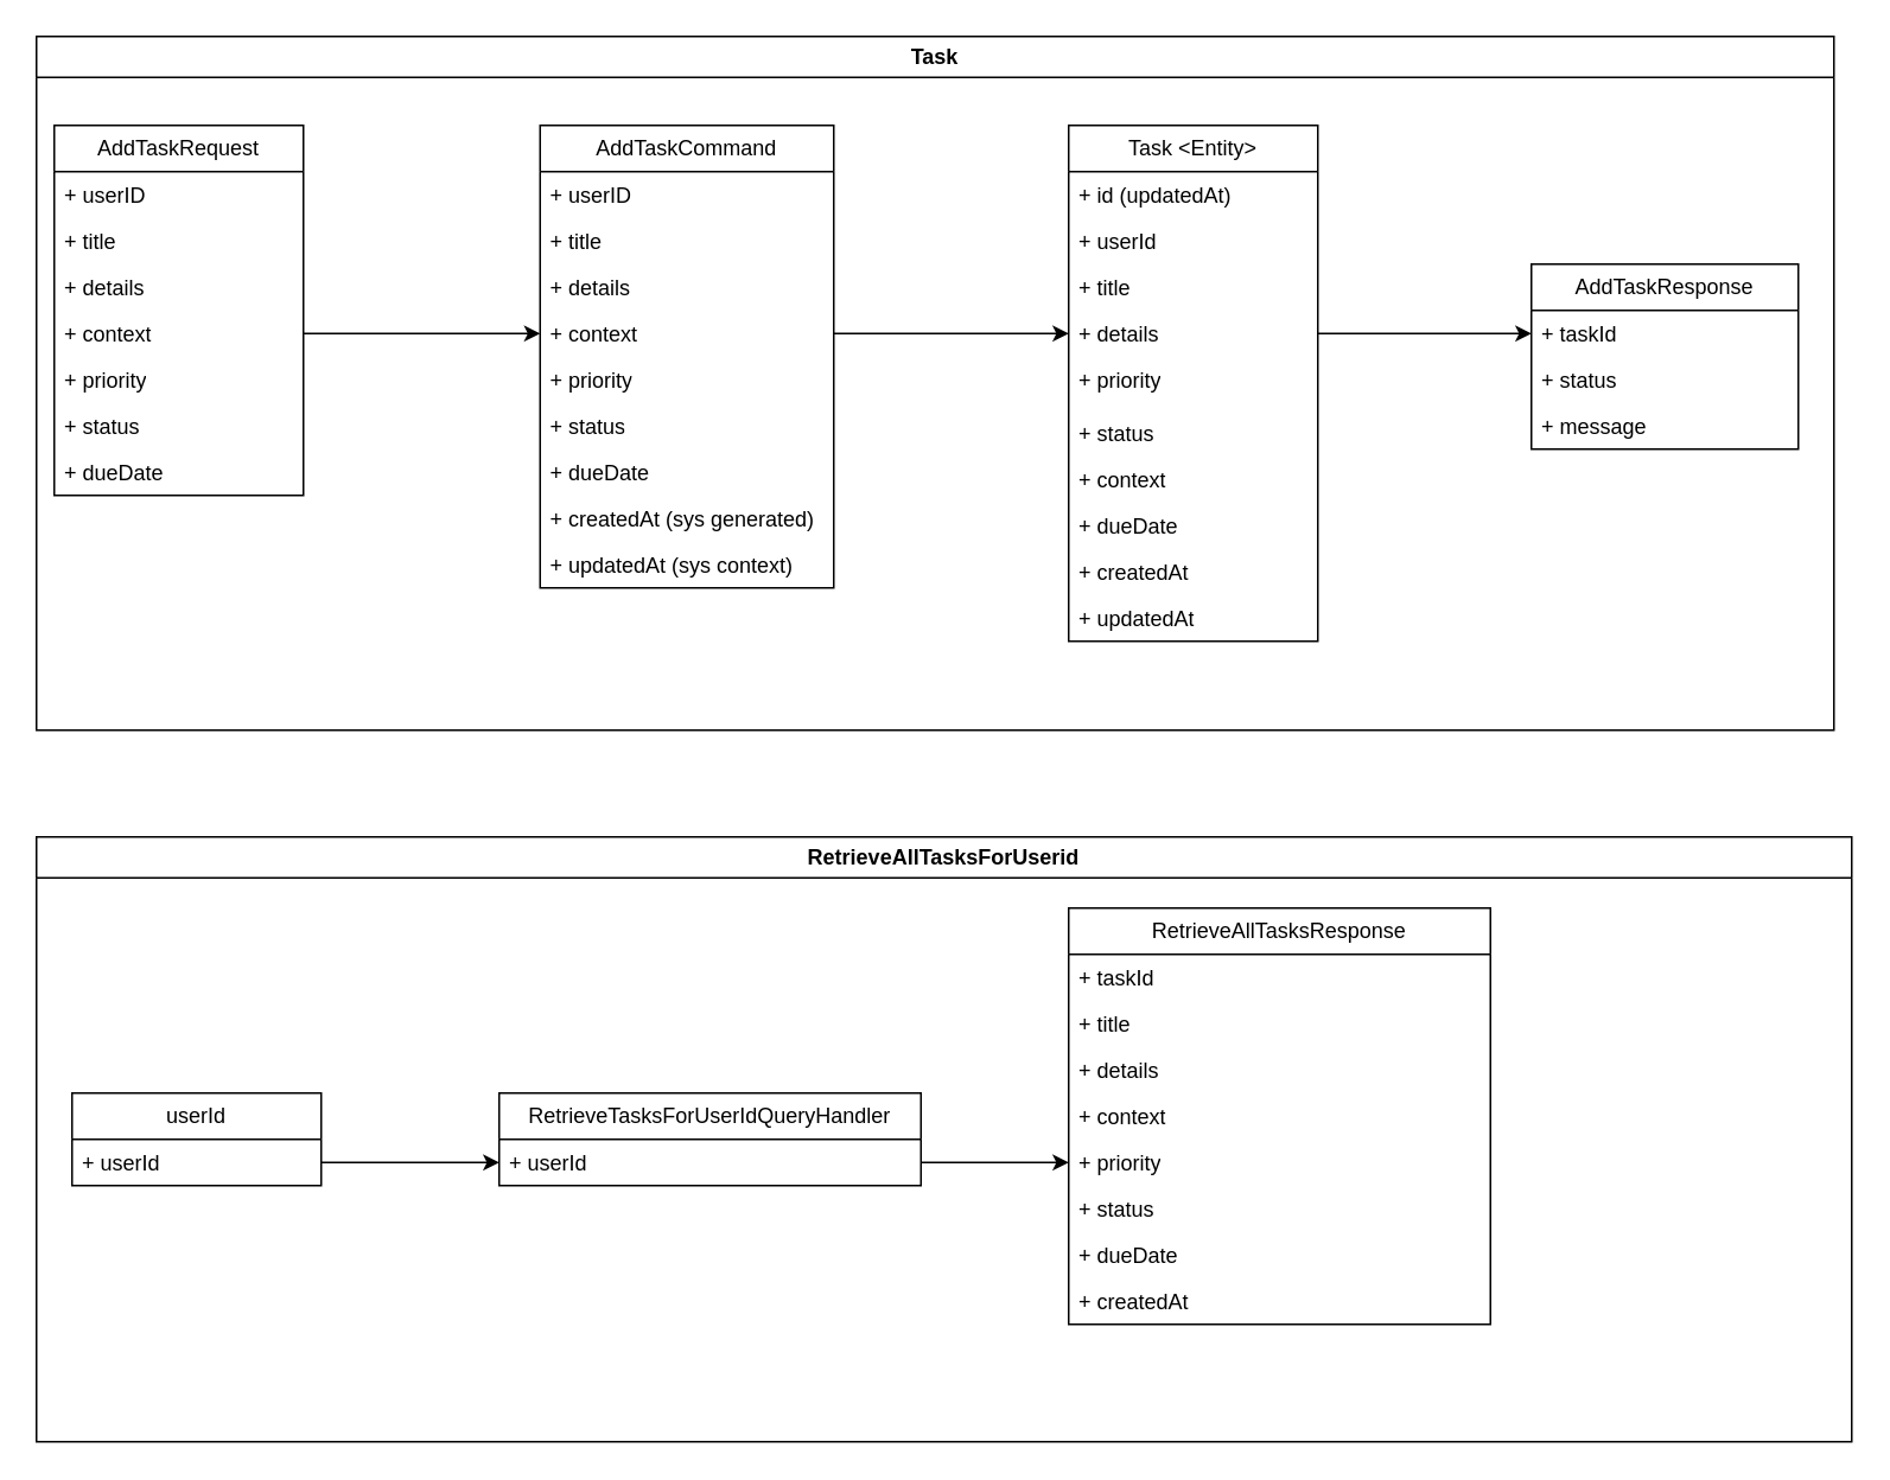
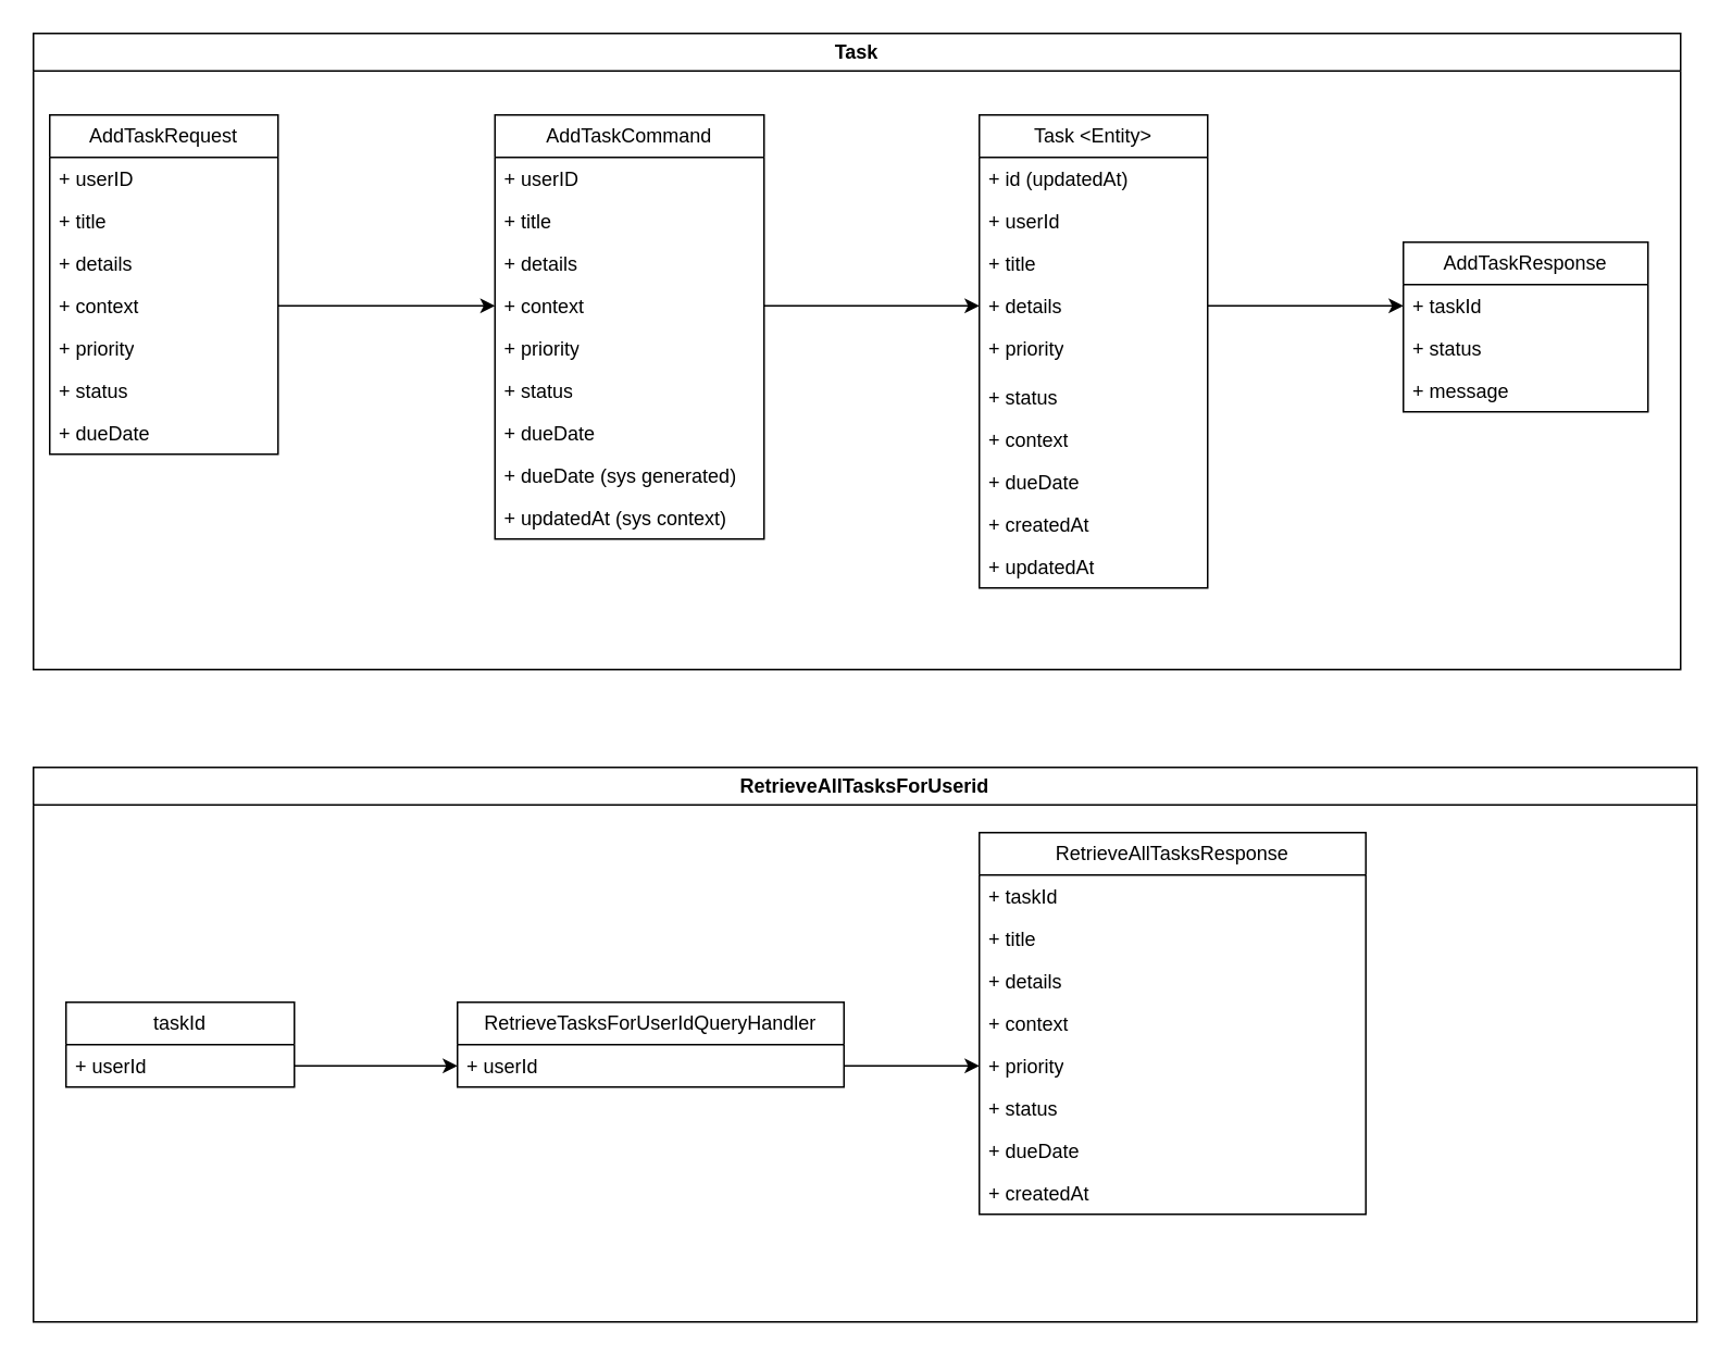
  <mxCell id="0" />
  <mxCell id="1" parent="0" />
  <mxCell id="2" value="Task" style="swimlane;whiteSpace=wrap;html=1;" vertex="1" parent="1"><mxGeometry x="20" y="20" width="1010" height="390" as="geometry" /></mxCell>
  <mxCell id="3" value="Task &amp;lt;Entity&amp;gt;" style="swimlane;fontStyle=0;childLayout=stackLayout;horizontal=1;startSize=26;fillColor=none;horizontalStack=0;resizeParent=1;resizeParentMax=0;resizeLast=0;collapsible=1;marginBottom=0;whiteSpace=wrap;html=1;" vertex="1" parent="2"><mxGeometry x="580" y="50" width="140" height="290" as="geometry" /></mxCell>
  <mxCell id="4" value="+ id (updatedAt)" style="text;strokeColor=none;fillColor=none;align=left;verticalAlign=top;spacingLeft=4;spacingRight=4;overflow=hidden;rotatable=0;points=[[0,0.5],[1,0.5]];portConstraint=eastwest;whiteSpace=wrap;html=1;" vertex="1" parent="3"><mxGeometry y="26" width="140" height="26" as="geometry" /></mxCell>
  <mxCell id="5" value="+ userId" style="text;strokeColor=none;fillColor=none;align=left;verticalAlign=top;spacingLeft=4;spacingRight=4;overflow=hidden;rotatable=0;points=[[0,0.5],[1,0.5]];portConstraint=eastwest;whiteSpace=wrap;html=1;" vertex="1" parent="3"><mxGeometry y="52" width="140" height="26" as="geometry" /></mxCell>
  <mxCell id="6" value="+ title" style="text;strokeColor=none;fillColor=none;align=left;verticalAlign=top;spacingLeft=4;spacingRight=4;overflow=hidden;rotatable=0;points=[[0,0.5],[1,0.5]];portConstraint=eastwest;whiteSpace=wrap;html=1;" vertex="1" parent="3"><mxGeometry y="78" width="140" height="26" as="geometry" /></mxCell>
  <mxCell id="7" value="+ details" style="text;strokeColor=none;fillColor=none;align=left;verticalAlign=top;spacingLeft=4;spacingRight=4;overflow=hidden;rotatable=0;points=[[0,0.5],[1,0.5]];portConstraint=eastwest;whiteSpace=wrap;html=1;" vertex="1" parent="3"><mxGeometry y="104" width="140" height="26" as="geometry" /></mxCell>
  <mxCell id="8" value="+ priority" style="text;strokeColor=none;fillColor=none;align=left;verticalAlign=top;spacingLeft=4;spacingRight=4;overflow=hidden;rotatable=0;points=[[0,0.5],[1,0.5]];portConstraint=eastwest;whiteSpace=wrap;html=1;" vertex="1" parent="3"><mxGeometry y="130" width="140" height="30" as="geometry" /></mxCell>
  <mxCell id="9" value="+ status" style="text;strokeColor=none;fillColor=none;align=left;verticalAlign=top;spacingLeft=4;spacingRight=4;overflow=hidden;rotatable=0;points=[[0,0.5],[1,0.5]];portConstraint=eastwest;whiteSpace=wrap;html=1;" vertex="1" parent="3"><mxGeometry y="160" width="140" height="26" as="geometry" /></mxCell>
  <mxCell id="10" value="+ context" style="text;strokeColor=none;fillColor=none;align=left;verticalAlign=top;spacingLeft=4;spacingRight=4;overflow=hidden;rotatable=0;points=[[0,0.5],[1,0.5]];portConstraint=eastwest;whiteSpace=wrap;html=1;" vertex="1" parent="3"><mxGeometry y="186" width="140" height="26" as="geometry" /></mxCell>
  <mxCell id="11" value="+ dueDate" style="text;strokeColor=none;fillColor=none;align=left;verticalAlign=top;spacingLeft=4;spacingRight=4;overflow=hidden;rotatable=0;points=[[0,0.5],[1,0.5]];portConstraint=eastwest;whiteSpace=wrap;html=1;" vertex="1" parent="3"><mxGeometry y="212" width="140" height="26" as="geometry" /></mxCell>
  <mxCell id="12" value="+ createdAt" style="text;strokeColor=none;fillColor=none;align=left;verticalAlign=top;spacingLeft=4;spacingRight=4;overflow=hidden;rotatable=0;points=[[0,0.5],[1,0.5]];portConstraint=eastwest;whiteSpace=wrap;html=1;" vertex="1" parent="3"><mxGeometry y="238" width="140" height="26" as="geometry" /></mxCell>
  <mxCell id="13" value="+ updatedAt" style="text;strokeColor=none;fillColor=none;align=left;verticalAlign=top;spacingLeft=4;spacingRight=4;overflow=hidden;rotatable=0;points=[[0,0.5],[1,0.5]];portConstraint=eastwest;whiteSpace=wrap;html=1;" vertex="1" parent="3"><mxGeometry y="264" width="140" height="26" as="geometry" /></mxCell>
  <mxCell id="14" value="AddTaskRequest" style="swimlane;fontStyle=0;childLayout=stackLayout;horizontal=1;startSize=26;fillColor=none;horizontalStack=0;resizeParent=1;resizeParentMax=0;resizeLast=0;collapsible=1;marginBottom=0;whiteSpace=wrap;html=1;" vertex="1" parent="2"><mxGeometry x="10" y="50" width="140" height="208" as="geometry" /></mxCell>
  <mxCell id="15" value="+ userID" style="text;strokeColor=none;fillColor=none;align=left;verticalAlign=top;spacingLeft=4;spacingRight=4;overflow=hidden;rotatable=0;points=[[0,0.5],[1,0.5]];portConstraint=eastwest;whiteSpace=wrap;html=1;" vertex="1" parent="14"><mxGeometry y="26" width="140" height="26" as="geometry" /></mxCell>
  <mxCell id="16" value="+ title" style="text;strokeColor=none;fillColor=none;align=left;verticalAlign=top;spacingLeft=4;spacingRight=4;overflow=hidden;rotatable=0;points=[[0,0.5],[1,0.5]];portConstraint=eastwest;whiteSpace=wrap;html=1;" vertex="1" parent="14"><mxGeometry y="52" width="140" height="26" as="geometry" /></mxCell>
  <mxCell id="17" value="+ details" style="text;strokeColor=none;fillColor=none;align=left;verticalAlign=top;spacingLeft=4;spacingRight=4;overflow=hidden;rotatable=0;points=[[0,0.5],[1,0.5]];portConstraint=eastwest;whiteSpace=wrap;html=1;" vertex="1" parent="14"><mxGeometry y="78" width="140" height="26" as="geometry" /></mxCell>
  <mxCell id="18" value="+ context" style="text;strokeColor=none;fillColor=none;align=left;verticalAlign=top;spacingLeft=4;spacingRight=4;overflow=hidden;rotatable=0;points=[[0,0.5],[1,0.5]];portConstraint=eastwest;whiteSpace=wrap;html=1;" vertex="1" parent="14"><mxGeometry y="104" width="140" height="26" as="geometry" /></mxCell>
  <mxCell id="19" value="+ priority" style="text;strokeColor=none;fillColor=none;align=left;verticalAlign=top;spacingLeft=4;spacingRight=4;overflow=hidden;rotatable=0;points=[[0,0.5],[1,0.5]];portConstraint=eastwest;whiteSpace=wrap;html=1;" vertex="1" parent="14"><mxGeometry y="130" width="140" height="26" as="geometry" /></mxCell>
  <mxCell id="20" value="+ status" style="text;strokeColor=none;fillColor=none;align=left;verticalAlign=top;spacingLeft=4;spacingRight=4;overflow=hidden;rotatable=0;points=[[0,0.5],[1,0.5]];portConstraint=eastwest;whiteSpace=wrap;html=1;" vertex="1" parent="14"><mxGeometry y="156" width="140" height="26" as="geometry" /></mxCell>
  <mxCell id="21" value="+ dueDate" style="text;strokeColor=none;fillColor=none;align=left;verticalAlign=top;spacingLeft=4;spacingRight=4;overflow=hidden;rotatable=0;points=[[0,0.5],[1,0.5]];portConstraint=eastwest;whiteSpace=wrap;html=1;" vertex="1" parent="14"><mxGeometry y="182" width="140" height="26" as="geometry" /></mxCell>
  <mxCell id="22" value="AddTaskCommand" style="swimlane;fontStyle=0;childLayout=stackLayout;horizontal=1;startSize=26;fillColor=none;horizontalStack=0;resizeParent=1;resizeParentMax=0;resizeLast=0;collapsible=1;marginBottom=0;whiteSpace=wrap;html=1;" vertex="1" parent="2"><mxGeometry x="283" y="50" width="165" height="260" as="geometry" /></mxCell>
  <mxCell id="23" value="+ userID" style="text;strokeColor=none;fillColor=none;align=left;verticalAlign=top;spacingLeft=4;spacingRight=4;overflow=hidden;rotatable=0;points=[[0,0.5],[1,0.5]];portConstraint=eastwest;whiteSpace=wrap;html=1;" vertex="1" parent="22"><mxGeometry y="26" width="165" height="26" as="geometry" /></mxCell>
  <mxCell id="24" value="+ title" style="text;strokeColor=none;fillColor=none;align=left;verticalAlign=top;spacingLeft=4;spacingRight=4;overflow=hidden;rotatable=0;points=[[0,0.5],[1,0.5]];portConstraint=eastwest;whiteSpace=wrap;html=1;" vertex="1" parent="22"><mxGeometry y="52" width="165" height="26" as="geometry" /></mxCell>
  <mxCell id="25" value="+ details" style="text;strokeColor=none;fillColor=none;align=left;verticalAlign=top;spacingLeft=4;spacingRight=4;overflow=hidden;rotatable=0;points=[[0,0.5],[1,0.5]];portConstraint=eastwest;whiteSpace=wrap;html=1;" vertex="1" parent="22"><mxGeometry y="78" width="165" height="26" as="geometry" /></mxCell>
  <mxCell id="26" value="+ context" style="text;strokeColor=none;fillColor=none;align=left;verticalAlign=top;spacingLeft=4;spacingRight=4;overflow=hidden;rotatable=0;points=[[0,0.5],[1,0.5]];portConstraint=eastwest;whiteSpace=wrap;html=1;" vertex="1" parent="22"><mxGeometry y="104" width="165" height="26" as="geometry" /></mxCell>
  <mxCell id="27" value="+ priority" style="text;strokeColor=none;fillColor=none;align=left;verticalAlign=top;spacingLeft=4;spacingRight=4;overflow=hidden;rotatable=0;points=[[0,0.5],[1,0.5]];portConstraint=eastwest;whiteSpace=wrap;html=1;" vertex="1" parent="22"><mxGeometry y="130" width="165" height="26" as="geometry" /></mxCell>
  <mxCell id="28" value="+ status" style="text;strokeColor=none;fillColor=none;align=left;verticalAlign=top;spacingLeft=4;spacingRight=4;overflow=hidden;rotatable=0;points=[[0,0.5],[1,0.5]];portConstraint=eastwest;whiteSpace=wrap;html=1;" vertex="1" parent="22"><mxGeometry y="156" width="165" height="26" as="geometry" /></mxCell>
  <mxCell id="29" value="+ dueDate" style="text;strokeColor=none;fillColor=none;align=left;verticalAlign=top;spacingLeft=4;spacingRight=4;overflow=hidden;rotatable=0;points=[[0,0.5],[1,0.5]];portConstraint=eastwest;whiteSpace=wrap;html=1;" vertex="1" parent="22"><mxGeometry y="182" width="165" height="26" as="geometry" /></mxCell>
- <mxCell id="30" value="+ createdAt (sys generated)" style="text;strokeColor=none;fillColor=none;align=left;verticalAlign=top;spacingLeft=4;spacingRight=4;overflow=hidden;rotatable=0;points=[[0,0.5],[1,0.5]];portConstraint=eastwest;whiteSpace=wrap;html=1;" vertex="1" parent="22"><mxGeometry y="208" width="165" height="26" as="geometry" /></mxCell>
+ <mxCell id="30" value="+ dueDate (sys generated)" style="text;strokeColor=none;fillColor=none;align=left;verticalAlign=top;spacingLeft=4;spacingRight=4;overflow=hidden;rotatable=0;points=[[0,0.5],[1,0.5]];portConstraint=eastwest;whiteSpace=wrap;html=1;" vertex="1" parent="22"><mxGeometry y="208" width="165" height="26" as="geometry" /></mxCell>
  <mxCell id="31" value="+ updatedAt (sys context)" style="text;strokeColor=none;fillColor=none;align=left;verticalAlign=top;spacingLeft=4;spacingRight=4;overflow=hidden;rotatable=0;points=[[0,0.5],[1,0.5]];portConstraint=eastwest;whiteSpace=wrap;html=1;" vertex="1" parent="22"><mxGeometry y="234" width="165" height="26" as="geometry" /></mxCell>
  <mxCell id="32" style="edgeStyle=orthogonalEdgeStyle;rounded=0;orthogonalLoop=1;jettySize=auto;html=1;entryX=0;entryY=0.5;entryDx=0;entryDy=0;" edge="1" parent="2" source="18" target="26"><mxGeometry relative="1" as="geometry" /></mxCell>
  <mxCell id="33" style="edgeStyle=orthogonalEdgeStyle;rounded=0;orthogonalLoop=1;jettySize=auto;html=1;entryX=0;entryY=0.5;entryDx=0;entryDy=0;" edge="1" parent="2" source="26" target="7"><mxGeometry relative="1" as="geometry" /></mxCell>
  <mxCell id="34" value="AddTaskResponse" style="swimlane;fontStyle=0;childLayout=stackLayout;horizontal=1;startSize=26;fillColor=none;horizontalStack=0;resizeParent=1;resizeParentMax=0;resizeLast=0;collapsible=1;marginBottom=0;whiteSpace=wrap;html=1;" vertex="1" parent="2"><mxGeometry x="840" y="128" width="150" height="104" as="geometry" /></mxCell>
  <mxCell id="35" value="+ taskId" style="text;strokeColor=none;fillColor=none;align=left;verticalAlign=top;spacingLeft=4;spacingRight=4;overflow=hidden;rotatable=0;points=[[0,0.5],[1,0.5]];portConstraint=eastwest;whiteSpace=wrap;html=1;" vertex="1" parent="34"><mxGeometry y="26" width="150" height="26" as="geometry" /></mxCell>
  <mxCell id="36" value="+ status" style="text;strokeColor=none;fillColor=none;align=left;verticalAlign=top;spacingLeft=4;spacingRight=4;overflow=hidden;rotatable=0;points=[[0,0.5],[1,0.5]];portConstraint=eastwest;whiteSpace=wrap;html=1;" vertex="1" parent="34"><mxGeometry y="52" width="150" height="26" as="geometry" /></mxCell>
  <mxCell id="37" value="+ message" style="text;strokeColor=none;fillColor=none;align=left;verticalAlign=top;spacingLeft=4;spacingRight=4;overflow=hidden;rotatable=0;points=[[0,0.5],[1,0.5]];portConstraint=eastwest;whiteSpace=wrap;html=1;" vertex="1" parent="34"><mxGeometry y="78" width="150" height="26" as="geometry" /></mxCell>
  <mxCell id="38" style="edgeStyle=orthogonalEdgeStyle;rounded=0;orthogonalLoop=1;jettySize=auto;html=1;" edge="1" parent="2" source="7" target="35"><mxGeometry relative="1" as="geometry" /></mxCell>
  <mxCell id="39" value="RetrieveAllTasksForUserid" style="swimlane;whiteSpace=wrap;html=1;" vertex="1" parent="1"><mxGeometry x="20" y="470" width="1020" height="340" as="geometry" /></mxCell>
- <mxCell id="40" value="userId" style="swimlane;fontStyle=0;childLayout=stackLayout;horizontal=1;startSize=26;fillColor=none;horizontalStack=0;resizeParent=1;resizeParentMax=0;resizeLast=0;collapsible=1;marginBottom=0;whiteSpace=wrap;html=1;" vertex="1" parent="39"><mxGeometry x="20" y="144" width="140" height="52" as="geometry" /></mxCell>
+ <mxCell id="40" value="taskId" style="swimlane;fontStyle=0;childLayout=stackLayout;horizontal=1;startSize=26;fillColor=none;horizontalStack=0;resizeParent=1;resizeParentMax=0;resizeLast=0;collapsible=1;marginBottom=0;whiteSpace=wrap;html=1;" vertex="1" parent="39"><mxGeometry x="20" y="144" width="140" height="52" as="geometry" /></mxCell>
  <mxCell id="41" value="+ userId" style="text;strokeColor=none;fillColor=none;align=left;verticalAlign=top;spacingLeft=4;spacingRight=4;overflow=hidden;rotatable=0;points=[[0,0.5],[1,0.5]];portConstraint=eastwest;whiteSpace=wrap;html=1;" vertex="1" parent="40"><mxGeometry y="26" width="140" height="26" as="geometry" /></mxCell>
  <mxCell id="42" value="RetrieveTasksForUserIdQueryHandler" style="swimlane;fontStyle=0;childLayout=stackLayout;horizontal=1;startSize=26;fillColor=none;horizontalStack=0;resizeParent=1;resizeParentMax=0;resizeLast=0;collapsible=1;marginBottom=0;whiteSpace=wrap;html=1;" vertex="1" parent="39"><mxGeometry x="260" y="144" width="237" height="52" as="geometry" /></mxCell>
  <mxCell id="43" value="+ userId" style="text;strokeColor=none;fillColor=none;align=left;verticalAlign=top;spacingLeft=4;spacingRight=4;overflow=hidden;rotatable=0;points=[[0,0.5],[1,0.5]];portConstraint=eastwest;whiteSpace=wrap;html=1;" vertex="1" parent="42"><mxGeometry y="26" width="237" height="26" as="geometry" /></mxCell>
  <mxCell id="44" value="RetrieveAllTasksResponse" style="swimlane;fontStyle=0;childLayout=stackLayout;horizontal=1;startSize=26;fillColor=none;horizontalStack=0;resizeParent=1;resizeParentMax=0;resizeLast=0;collapsible=1;marginBottom=0;whiteSpace=wrap;html=1;" vertex="1" parent="39"><mxGeometry x="580" y="40" width="237" height="234" as="geometry" /></mxCell>
  <mxCell id="45" value="+ taskId" style="text;strokeColor=none;fillColor=none;align=left;verticalAlign=top;spacingLeft=4;spacingRight=4;overflow=hidden;rotatable=0;points=[[0,0.5],[1,0.5]];portConstraint=eastwest;whiteSpace=wrap;html=1;" vertex="1" parent="44"><mxGeometry y="26" width="237" height="26" as="geometry" /></mxCell>
  <mxCell id="46" value="+ title" style="text;strokeColor=none;fillColor=none;align=left;verticalAlign=top;spacingLeft=4;spacingRight=4;overflow=hidden;rotatable=0;points=[[0,0.5],[1,0.5]];portConstraint=eastwest;whiteSpace=wrap;html=1;" vertex="1" parent="44"><mxGeometry y="52" width="237" height="26" as="geometry" /></mxCell>
  <mxCell id="47" value="+ details" style="text;strokeColor=none;fillColor=none;align=left;verticalAlign=top;spacingLeft=4;spacingRight=4;overflow=hidden;rotatable=0;points=[[0,0.5],[1,0.5]];portConstraint=eastwest;whiteSpace=wrap;html=1;" vertex="1" parent="44"><mxGeometry y="78" width="237" height="26" as="geometry" /></mxCell>
  <mxCell id="48" value="+ context" style="text;strokeColor=none;fillColor=none;align=left;verticalAlign=top;spacingLeft=4;spacingRight=4;overflow=hidden;rotatable=0;points=[[0,0.5],[1,0.5]];portConstraint=eastwest;whiteSpace=wrap;html=1;" vertex="1" parent="44"><mxGeometry y="104" width="237" height="26" as="geometry" /></mxCell>
  <mxCell id="49" value="+ priority" style="text;strokeColor=none;fillColor=none;align=left;verticalAlign=top;spacingLeft=4;spacingRight=4;overflow=hidden;rotatable=0;points=[[0,0.5],[1,0.5]];portConstraint=eastwest;whiteSpace=wrap;html=1;" vertex="1" parent="44"><mxGeometry y="130" width="237" height="26" as="geometry" /></mxCell>
  <mxCell id="50" value="+ status" style="text;strokeColor=none;fillColor=none;align=left;verticalAlign=top;spacingLeft=4;spacingRight=4;overflow=hidden;rotatable=0;points=[[0,0.5],[1,0.5]];portConstraint=eastwest;whiteSpace=wrap;html=1;" vertex="1" parent="44"><mxGeometry y="156" width="237" height="26" as="geometry" /></mxCell>
  <mxCell id="51" value="+ dueDate" style="text;strokeColor=none;fillColor=none;align=left;verticalAlign=top;spacingLeft=4;spacingRight=4;overflow=hidden;rotatable=0;points=[[0,0.5],[1,0.5]];portConstraint=eastwest;whiteSpace=wrap;html=1;" vertex="1" parent="44"><mxGeometry y="182" width="237" height="26" as="geometry" /></mxCell>
  <mxCell id="52" value="+ createdAt" style="text;strokeColor=none;fillColor=none;align=left;verticalAlign=top;spacingLeft=4;spacingRight=4;overflow=hidden;rotatable=0;points=[[0,0.5],[1,0.5]];portConstraint=eastwest;whiteSpace=wrap;html=1;" vertex="1" parent="44"><mxGeometry y="208" width="237" height="26" as="geometry" /></mxCell>
  <mxCell id="53" style="edgeStyle=orthogonalEdgeStyle;rounded=0;orthogonalLoop=1;jettySize=auto;html=1;" edge="1" parent="39" source="41" target="43"><mxGeometry relative="1" as="geometry" /></mxCell>
  <mxCell id="54" style="edgeStyle=orthogonalEdgeStyle;rounded=0;orthogonalLoop=1;jettySize=auto;html=1;entryX=0;entryY=0.5;entryDx=0;entryDy=0;" edge="1" parent="39" source="43" target="49"><mxGeometry relative="1" as="geometry" /></mxCell>
